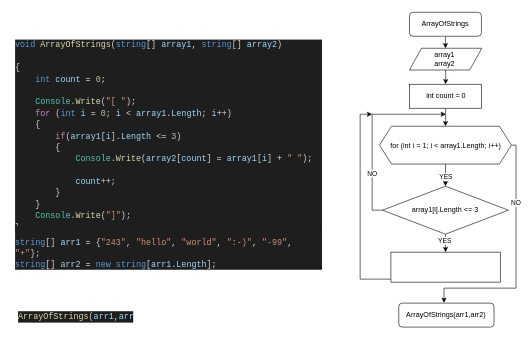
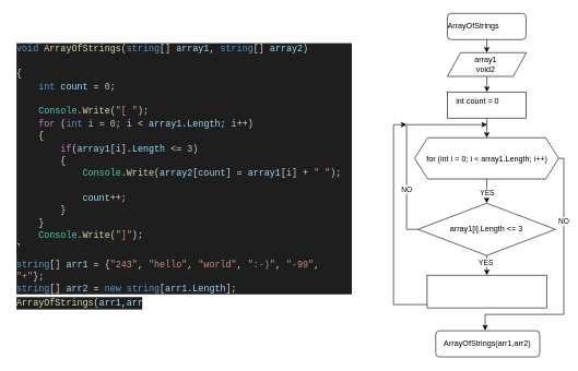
  <mxCell id="0" />
  <mxCell id="1" parent="0" />
  <mxCell id="2" value="" style="edgeStyle=orthogonalEdgeStyle;rounded=0;orthogonalLoop=1;jettySize=auto;html=1;" parent="1" source="3" edge="1"><mxGeometry relative="1" as="geometry"><mxPoint x="742.25" y="80" as="targetPoint" /></mxGeometry></mxCell>
  <mxCell id="3" value="" style="rounded=1;whiteSpace=wrap;html=1;" parent="1" vertex="1"><mxGeometry x="682.25" y="20" width="120" height="40" as="geometry" /></mxCell>
- <mxCell id="4" value="ArrayOfStrings" style="text;html=1;strokeColor=none;fillColor=none;align=center;verticalAlign=middle;whiteSpace=wrap;rounded=0;" parent="1" vertex="1"><mxGeometry x="712.25" y="25" width="60" height="30" as="geometry" /></mxCell>
+ <mxCell id="4" value="ArrayOfStrings" style="text;html=1;strokeColor=none;fillColor=none;align=center;verticalAlign=middle;whiteSpace=wrap;rounded=0;" parent="1" vertex="1"><mxGeometry x="692.25" y="25" width="60" height="30" as="geometry" /></mxCell>
  <mxCell id="5" style="edgeStyle=orthogonalEdgeStyle;rounded=0;orthogonalLoop=1;jettySize=auto;html=1;entryX=0.5;entryY=0;entryDx=0;entryDy=0;" edge="1" parent="1" source="6" target="8"><mxGeometry relative="1" as="geometry" /></mxCell>
  <mxCell id="6" value="" style="shape=parallelogram;perimeter=parallelogramPerimeter;whiteSpace=wrap;html=1;fixedSize=1;" parent="1" vertex="1"><mxGeometry x="682.25" y="80" width="120.5" height="36.25" as="geometry" /></mxCell>
  <mxCell id="7" style="edgeStyle=orthogonalEdgeStyle;rounded=0;orthogonalLoop=1;jettySize=auto;html=1;entryX=0.5;entryY=0;entryDx=0;entryDy=0;" edge="1" parent="1" source="8" target="16"><mxGeometry relative="1" as="geometry" /></mxCell>
  <mxCell id="8" value="" style="rounded=0;whiteSpace=wrap;html=1;" parent="1" vertex="1"><mxGeometry x="682.5" y="140" width="120" height="40" as="geometry" /></mxCell>
- <mxCell id="9" value="&lt;span style=&quot;color: rgb(0, 0, 0); font-family: Helvetica; font-size: 12px; font-style: normal; font-variant-ligatures: normal; font-variant-caps: normal; font-weight: 400; letter-spacing: normal; orphans: 2; text-align: center; text-indent: 0px; text-transform: none; widows: 2; word-spacing: 0px; -webkit-text-stroke-width: 0px; background-color: rgb(248, 249, 250); text-decoration-thickness: initial; text-decoration-style: initial; text-decoration-color: initial; float: none; display: inline !important;&quot;&gt;int count = 0&lt;/span&gt;" style="text;html=1;strokeColor=none;fillColor=none;align=center;verticalAlign=middle;whiteSpace=wrap;rounded=0;" parent="1" vertex="1"><mxGeometry x="700.37" y="152.5" width="87" height="15" as="geometry" /></mxCell>
+ <mxCell id="9" value="&lt;span style=&quot;color: rgb(0, 0, 0); font-family: Helvetica; font-size: 12px; font-style: normal; font-variant-ligatures: normal; font-variant-caps: normal; font-weight: 400; letter-spacing: normal; orphans: 2; text-align: center; text-indent: 0px; text-transform: none; widows: 2; word-spacing: 0px; -webkit-text-stroke-width: 0px; background-color: rgb(248, 249, 250); text-decoration-thickness: initial; text-decoration-style: initial; text-decoration-color: initial; float: none; display: inline !important;&quot;&gt;int count = 0&lt;/span&gt;" style="text;html=1;strokeColor=none;fillColor=none;align=center;verticalAlign=middle;whiteSpace=wrap;rounded=0;" parent="1" vertex="1"><mxGeometry x="685.37" y="147.5" width="87" height="15" as="geometry" /></mxCell>
  <mxCell id="10" style="edgeStyle=orthogonalEdgeStyle;rounded=0;orthogonalLoop=1;jettySize=auto;html=1;" edge="1" parent="1" source="11"><mxGeometry relative="1" as="geometry"><mxPoint x="620" y="190" as="targetPoint" /><Array as="points"><mxPoint x="600" y="465" /><mxPoint x="600" y="190" /></Array></mxGeometry></mxCell>
  <mxCell id="11" value="" style="rounded=0;whiteSpace=wrap;html=1;" parent="1" vertex="1"><mxGeometry x="651.31" y="420" width="182.38" height="50" as="geometry" /></mxCell>
  <mxCell id="12" style="edgeStyle=orthogonalEdgeStyle;rounded=0;orthogonalLoop=1;jettySize=auto;html=1;entryX=0.5;entryY=0;entryDx=0;entryDy=0;" edge="1" parent="1" source="16" target="22"><mxGeometry relative="1" as="geometry" /></mxCell>
  <mxCell id="13" value="YES" style="edgeLabel;html=1;align=center;verticalAlign=middle;resizable=0;points=[];" vertex="1" connectable="0" parent="12"><mxGeometry x="0.304" relative="1" as="geometry"><mxPoint as="offset" /></mxGeometry></mxCell>
  <mxCell id="14" style="edgeStyle=orthogonalEdgeStyle;rounded=0;orthogonalLoop=1;jettySize=auto;html=1;entryX=0.475;entryY=-0.01;entryDx=0;entryDy=0;entryPerimeter=0;exitX=1;exitY=0.5;exitDx=0;exitDy=0;" edge="1" parent="1" source="16" target="24"><mxGeometry relative="1" as="geometry"><mxPoint x="960" y="590" as="targetPoint" /><Array as="points"><mxPoint x="860" y="242" /><mxPoint x="860" y="480" /><mxPoint x="740" y="480" /></Array></mxGeometry></mxCell>
  <mxCell id="15" value="NO" style="edgeLabel;html=1;align=center;verticalAlign=middle;resizable=0;points=[];" vertex="1" connectable="0" parent="14"><mxGeometry x="-0.466" y="-1" relative="1" as="geometry"><mxPoint as="offset" /></mxGeometry></mxCell>
  <mxCell id="16" value="" style="shape=hexagon;perimeter=hexagonPerimeter2;whiteSpace=wrap;html=1;fixedSize=1;" vertex="1" parent="1"><mxGeometry x="632.25" y="210" width="220" height="63.12" as="geometry" /></mxCell>
- <mxCell id="17" value="for (int i = 1; i &amp;lt; array1.Length; i++)" style="text;html=1;strokeColor=none;fillColor=none;align=center;verticalAlign=middle;whiteSpace=wrap;rounded=0;" vertex="1" parent="1"><mxGeometry x="647.5" y="226.56" width="190" height="30" as="geometry" /></mxCell>
+ <mxCell id="17" value="for (int i = 0; i &amp;lt; array1.Length; i++)" style="text;html=1;strokeColor=none;fillColor=none;align=center;verticalAlign=middle;whiteSpace=wrap;rounded=0;" vertex="1" parent="1"><mxGeometry x="647.5" y="226.56" width="190" height="30" as="geometry" /></mxCell>
  <mxCell id="18" style="edgeStyle=orthogonalEdgeStyle;rounded=0;orthogonalLoop=1;jettySize=auto;html=1;entryX=0.5;entryY=0;entryDx=0;entryDy=0;" edge="1" parent="1" source="22" target="11"><mxGeometry relative="1" as="geometry" /></mxCell>
  <mxCell id="19" value="YES" style="edgeLabel;html=1;align=center;verticalAlign=middle;resizable=0;points=[];" vertex="1" connectable="0" parent="18"><mxGeometry x="-0.303" y="-2" relative="1" as="geometry"><mxPoint as="offset" /></mxGeometry></mxCell>
  <mxCell id="20" style="edgeStyle=orthogonalEdgeStyle;rounded=0;orthogonalLoop=1;jettySize=auto;html=1;" edge="1" parent="1" source="22"><mxGeometry relative="1" as="geometry"><mxPoint x="743" y="190" as="targetPoint" /><Array as="points"><mxPoint x="620" y="350" /><mxPoint x="620" y="190" /></Array></mxGeometry></mxCell>
  <mxCell id="21" value="NO" style="edgeLabel;html=1;align=center;verticalAlign=middle;resizable=0;points=[];" vertex="1" connectable="0" parent="20"><mxGeometry x="-0.475" y="1" relative="1" as="geometry"><mxPoint as="offset" /></mxGeometry></mxCell>
  <mxCell id="22" value="" style="rhombus;whiteSpace=wrap;html=1;" vertex="1" parent="1"><mxGeometry x="637.25" y="310" width="210" height="80" as="geometry" /></mxCell>
  <mxCell id="23" value="array1[i].Length &amp;lt;= 3" style="text;html=1;strokeColor=none;fillColor=none;align=center;verticalAlign=middle;whiteSpace=wrap;rounded=0;" vertex="1" parent="1"><mxGeometry x="677.25" y="335" width="130" height="30" as="geometry" /></mxCell>
  <mxCell id="24" value="" style="rounded=1;whiteSpace=wrap;html=1;" vertex="1" parent="1"><mxGeometry x="664.43" y="505" width="158.87" height="40" as="geometry" /></mxCell>
  <mxCell id="25" value="ArrayOfStrings(arr1,arr2)" style="text;html=1;strokeColor=none;fillColor=none;align=center;verticalAlign=middle;whiteSpace=wrap;rounded=0;" vertex="1" parent="1"><mxGeometry x="674.43" y="515" width="138.87" height="20" as="geometry" /></mxCell>
- <mxCell id="26" value="&lt;div&gt;array1&lt;/div&gt;&lt;div&gt;array2&lt;/div&gt;" style="text;html=1;strokeColor=none;fillColor=none;align=center;verticalAlign=middle;whiteSpace=wrap;rounded=0;" vertex="1" parent="1"><mxGeometry x="711.13" y="83.75" width="60" height="28.75" as="geometry" /></mxCell>
+ <mxCell id="26" value="&lt;div&gt;array1&lt;/div&gt;&lt;div&gt;void2&lt;/div&gt;" style="text;html=1;strokeColor=none;fillColor=none;align=center;verticalAlign=middle;whiteSpace=wrap;rounded=0;" vertex="1" parent="1"><mxGeometry x="711.13" y="83.75" width="60" height="28.75" as="geometry" /></mxCell>
  <mxCell id="27" value="&lt;h1&gt;&lt;div style=&quot;color: rgb(212, 212, 212); background-color: rgb(30, 30, 30); font-family: Consolas, &amp;quot;Courier New&amp;quot;, monospace; font-weight: normal; font-size: 14px; line-height: 19px;&quot;&gt;&lt;div&gt;&lt;span style=&quot;color: #569cd6;&quot;&gt;void&lt;/span&gt; &lt;span style=&quot;color: #dcdcaa;&quot;&gt;ArrayOfStrings&lt;/span&gt;(&lt;span style=&quot;color: #569cd6;&quot;&gt;string&lt;/span&gt;[] &lt;span style=&quot;color: #9cdcfe;&quot;&gt;array1&lt;/span&gt;, &lt;span style=&quot;color: #569cd6;&quot;&gt;string&lt;/span&gt;[] &lt;span style=&quot;color: #9cdcfe;&quot;&gt;array2&lt;/span&gt;) &amp;nbsp; &amp;nbsp; &amp;nbsp; &amp;nbsp; &amp;nbsp; &amp;nbsp; &amp;nbsp; &lt;/div&gt;&lt;div&gt;{&lt;/div&gt;&lt;div&gt;&amp;nbsp; &amp;nbsp; &lt;span style=&quot;color: #569cd6;&quot;&gt;int&lt;/span&gt; &lt;span style=&quot;color: #9cdcfe;&quot;&gt;count&lt;/span&gt; = &lt;span style=&quot;color: #b5cea8;&quot;&gt;0&lt;/span&gt;;&lt;/div&gt;&lt;div&gt;&amp;nbsp; &amp;nbsp; &lt;/div&gt;&lt;div&gt;&amp;nbsp; &amp;nbsp; &lt;span style=&quot;color: #4ec9b0;&quot;&gt;Console&lt;/span&gt;.&lt;span style=&quot;color: #dcdcaa;&quot;&gt;Write&lt;/span&gt;(&lt;span style=&quot;color: #ce9178;&quot;&gt;&quot;[ &quot;&lt;/span&gt;);&lt;/div&gt;&lt;div&gt;&amp;nbsp; &amp;nbsp; &lt;span style=&quot;color: #c586c0;&quot;&gt;for&lt;/span&gt; (&lt;span style=&quot;color: #569cd6;&quot;&gt;int&lt;/span&gt; &lt;span style=&quot;color: #9cdcfe;&quot;&gt;i&lt;/span&gt; = &lt;span style=&quot;color: #b5cea8;&quot;&gt;0&lt;/span&gt;; &lt;span style=&quot;color: #9cdcfe;&quot;&gt;i&lt;/span&gt; &amp;lt; &lt;span style=&quot;color: #9cdcfe;&quot;&gt;array1&lt;/span&gt;.&lt;span style=&quot;color: #9cdcfe;&quot;&gt;Length&lt;/span&gt;; &lt;span style=&quot;color: #9cdcfe;&quot;&gt;i&lt;/span&gt;++)&lt;/div&gt;&lt;div&gt;&amp;nbsp; &amp;nbsp; {&lt;/div&gt;&lt;div&gt;&amp;nbsp; &amp;nbsp; &amp;nbsp; &amp;nbsp; &lt;span style=&quot;color: #c586c0;&quot;&gt;if&lt;/span&gt;(&lt;span style=&quot;color: #9cdcfe;&quot;&gt;array1&lt;/span&gt;[&lt;span style=&quot;color: #9cdcfe;&quot;&gt;i&lt;/span&gt;].&lt;span style=&quot;color: #9cdcfe;&quot;&gt;Length&lt;/span&gt; &amp;lt;= &lt;span style=&quot;color: #b5cea8;&quot;&gt;3&lt;/span&gt;) &amp;nbsp; &amp;nbsp; &amp;nbsp; &amp;nbsp; &amp;nbsp; &amp;nbsp; &amp;nbsp; &amp;nbsp; &amp;nbsp; &amp;nbsp; &amp;nbsp; &amp;nbsp; &amp;nbsp; &lt;/div&gt;&lt;div&gt;&amp;nbsp; &amp;nbsp; &amp;nbsp; &amp;nbsp; { &amp;nbsp; &amp;nbsp; &amp;nbsp; &amp;nbsp; &amp;nbsp; &amp;nbsp; &amp;nbsp; &amp;nbsp; &amp;nbsp; &amp;nbsp; &amp;nbsp; &amp;nbsp; &amp;nbsp; &amp;nbsp; &amp;nbsp; &amp;nbsp; &amp;nbsp; &amp;nbsp; &amp;nbsp; &amp;nbsp; &amp;nbsp; &amp;nbsp; &amp;nbsp;&lt;/div&gt;&lt;div&gt;&amp;nbsp; &amp;nbsp; &amp;nbsp; &amp;nbsp; &amp;nbsp; &amp;nbsp; &lt;span style=&quot;color: #4ec9b0;&quot;&gt;Console&lt;/span&gt;.&lt;span style=&quot;color: #dcdcaa;&quot;&gt;Write&lt;/span&gt;(&lt;span style=&quot;color: #9cdcfe;&quot;&gt;array2&lt;/span&gt;[&lt;span style=&quot;color: #9cdcfe;&quot;&gt;count&lt;/span&gt;] = &lt;span style=&quot;color: #9cdcfe;&quot;&gt;array1&lt;/span&gt;[&lt;span style=&quot;color: #9cdcfe;&quot;&gt;i&lt;/span&gt;] + &lt;span style=&quot;color: #ce9178;&quot;&gt;&quot; &quot;&lt;/span&gt;); &amp;nbsp; &lt;/div&gt;&lt;div&gt;&amp;nbsp; &amp;nbsp; &amp;nbsp; &amp;nbsp; &amp;nbsp; &amp;nbsp; &lt;span style=&quot;color: #9cdcfe;&quot;&gt;count&lt;/span&gt;++; &lt;/div&gt;&lt;div&gt;&amp;nbsp; &amp;nbsp; &amp;nbsp; &amp;nbsp; } &amp;nbsp; &amp;nbsp; &amp;nbsp; &amp;nbsp; &amp;nbsp; &amp;nbsp; &amp;nbsp; &amp;nbsp; &amp;nbsp; &amp;nbsp; &amp;nbsp; &amp;nbsp; &amp;nbsp; &amp;nbsp; &amp;nbsp; &amp;nbsp; &amp;nbsp;&lt;/div&gt;&lt;div&gt;&amp;nbsp; &amp;nbsp; }&lt;/div&gt;&lt;div&gt;&amp;nbsp; &amp;nbsp; &lt;span style=&quot;color: #4ec9b0;&quot;&gt;Console&lt;/span&gt;.&lt;span style=&quot;color: #dcdcaa;&quot;&gt;Write&lt;/span&gt;(&lt;span style=&quot;color: #ce9178;&quot;&gt;&quot;]&quot;&lt;/span&gt;);&lt;/div&gt;&lt;div&gt;}&lt;/div&gt;&lt;/div&gt;&lt;/h1&gt;" style="text;html=1;strokeColor=none;fillColor=none;spacing=5;spacingTop=-20;whiteSpace=wrap;overflow=hidden;rounded=0;" vertex="1" parent="1"><mxGeometry x="20" y="60" width="520" height="335" as="geometry" /></mxCell>
  <mxCell id="28" value="&lt;h1&gt;&lt;div style=&quot;color: rgb(212, 212, 212); background-color: rgb(30, 30, 30); font-family: Consolas, &amp;quot;Courier New&amp;quot;, monospace; font-weight: normal; font-size: 14px; line-height: 19px;&quot;&gt;&lt;br&gt;&lt;div&gt;&lt;span style=&quot;color: #569cd6;&quot;&gt;string&lt;/span&gt;[] &lt;span style=&quot;color: #9cdcfe;&quot;&gt;arr1&lt;/span&gt; = {&lt;span style=&quot;color: #ce9178;&quot;&gt;&quot;243&quot;&lt;/span&gt;, &lt;span style=&quot;color: #ce9178;&quot;&gt;&quot;hello&quot;&lt;/span&gt;, &lt;span style=&quot;color: #ce9178;&quot;&gt;&quot;world&quot;&lt;/span&gt;, &lt;span style=&quot;color: #ce9178;&quot;&gt;&quot;:-)&quot;&lt;/span&gt;, &lt;span style=&quot;color: #ce9178;&quot;&gt;&quot;-99&quot;&lt;/span&gt;, &lt;span style=&quot;color: #ce9178;&quot;&gt;&quot;+&quot;&lt;/span&gt;};&lt;/div&gt;&lt;div&gt;&lt;span style=&quot;color: #569cd6;&quot;&gt;string&lt;/span&gt;[] &lt;span style=&quot;color: #9cdcfe;&quot;&gt;arr2&lt;/span&gt; = &lt;span style=&quot;color: #569cd6;&quot;&gt;new&lt;/span&gt; &lt;span style=&quot;color: #569cd6;&quot;&gt;string&lt;/span&gt;[&lt;span style=&quot;color: #9cdcfe;&quot;&gt;arr1&lt;/span&gt;.&lt;span style=&quot;color: #9cdcfe;&quot;&gt;Length&lt;/span&gt;];&lt;/div&gt;&lt;br&gt;&lt;/div&gt;&lt;/h1&gt;" style="text;html=1;strokeColor=none;fillColor=none;spacing=5;spacingTop=-20;whiteSpace=wrap;overflow=hidden;rounded=0;" vertex="1" parent="1"><mxGeometry x="20" y="370" width="520" height="80" as="geometry" /></mxCell>
- <mxCell id="29" value="&#10;&lt;div style=&quot;color: rgb(212, 212, 212); background-color: rgb(30, 30, 30); font-family: Consolas, &amp;quot;Courier New&amp;quot;, monospace; font-weight: normal; font-size: 14px; line-height: 19px;&quot;&gt;&lt;div&gt;&lt;span style=&quot;color: #dcdcaa;&quot;&gt;ArrayOfStrings&lt;/span&gt;&lt;span style=&quot;color: #d4d4d4;&quot;&gt;(&lt;/span&gt;&lt;span style=&quot;color: #9cdcfe;&quot;&gt;arr1&lt;/span&gt;&lt;span style=&quot;color: #d4d4d4;&quot;&gt;,&lt;/span&gt;&lt;span style=&quot;color: #9cdcfe;&quot;&gt;arr2&lt;/span&gt;&lt;span style=&quot;color: #d4d4d4;&quot;&gt;);&lt;/span&gt;&lt;/div&gt;&lt;/div&gt;&#10;&#10;" style="text;html=1;strokeColor=none;fillColor=none;spacing=5;spacingTop=-20;whiteSpace=wrap;overflow=hidden;rounded=0;" vertex="1" parent="1"><mxGeometry x="25" y="515" width="200" height="30" as="geometry" /></mxCell>
+ <mxCell id="29" value="&#10;&lt;div style=&quot;color: rgb(212, 212, 212); background-color: rgb(30, 30, 30); font-family: Consolas, &amp;quot;Courier New&amp;quot;, monospace; font-weight: normal; font-size: 14px; line-height: 19px;&quot;&gt;&lt;div&gt;&lt;span style=&quot;color: #dcdcaa;&quot;&gt;ArrayOfStrings&lt;/span&gt;&lt;span style=&quot;color: #d4d4d4;&quot;&gt;(&lt;/span&gt;&lt;span style=&quot;color: #9cdcfe;&quot;&gt;arr1&lt;/span&gt;&lt;span style=&quot;color: #d4d4d4;&quot;&gt;,&lt;/span&gt;&lt;span style=&quot;color: #9cdcfe;&quot;&gt;arr2&lt;/span&gt;&lt;span style=&quot;color: #d4d4d4;&quot;&gt;);&lt;/span&gt;&lt;/div&gt;&lt;/div&gt;&#10;&#10;" style="text;html=1;strokeColor=none;fillColor=none;spacing=5;spacingTop=-20;whiteSpace=wrap;overflow=hidden;rounded=0;" vertex="1" parent="1"><mxGeometry x="20" y="450" width="200" height="30" as="geometry" /></mxCell>
